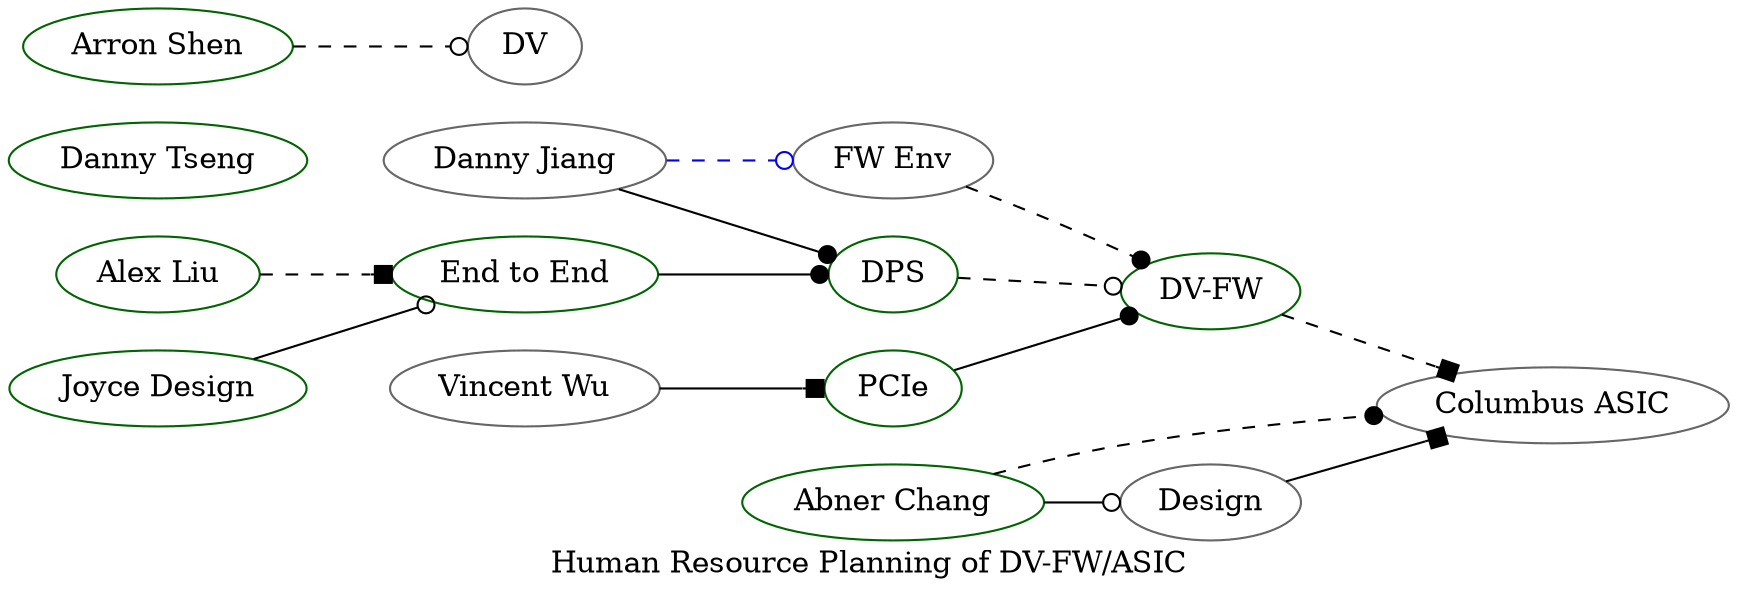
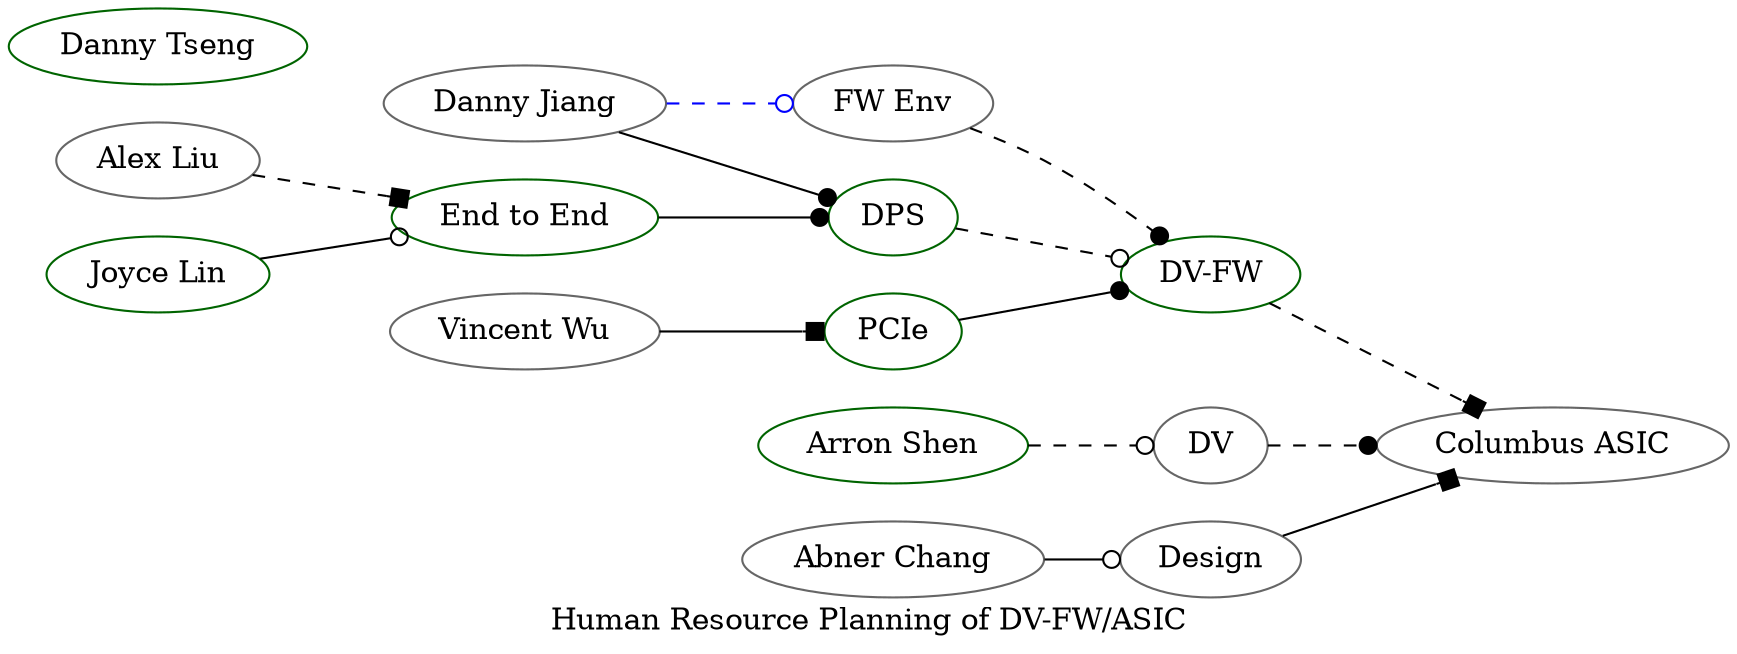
  digraph {
    label="Human Resource Planning of DV-FW/ASIC"
    rankdir=LR
    node [color=darkgreen]
    edge [arrowhead=odot style=dashed]
    "Danny Jiang" [color=gray40]
    "FW Env" [color=gray40]
    DPS
    "DV-FW"
    "Columbus ASIC" [color=gray40]
-   "Alex Liu"
+   "Alex Liu" [color=gray40]
    "End to End"
-   "Joyce Lin" [label="Joyce Design"]
+   "Joyce Lin"
    "Vincent Wu" [color=gray40]
    PCIe
    "Danny Tseng"
    DV [color=gray40]
    "Arron Shen"
    Design [color=gray40]
-   "Abner Chang"
+   "Abner Chang" [color=gray40]
    "Danny Jiang" -> "FW Env" [color=blue]
    "Danny Jiang" -> DPS [arrowhead=dot style=solid]
    "FW Env" -> "DV-FW" [arrowhead=dot]
    DPS -> "DV-FW"
    "DV-FW" -> "Columbus ASIC" [arrowhead=box]
    "Alex Liu" -> "End to End" [arrowhead=box]
    "End to End" -> DPS [arrowhead=dot style=solid]
    "Joyce Lin" -> "End to End" [style=solid]
    "Vincent Wu" -> PCIe [arrowhead=box style=solid]
    PCIe -> "DV-FW" [arrowhead=dot style=solid]
-   "Abner Chang" -> "Columbus ASIC" [arrowhead=dot]
+   DV -> "Columbus ASIC" [arrowhead=dot]
    "Arron Shen" -> DV
    Design -> "Columbus ASIC" [arrowhead=box style=solid]
    "Abner Chang" -> Design [style=solid]
  }
